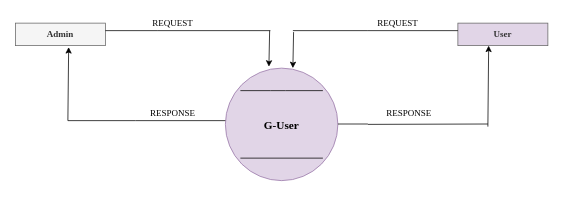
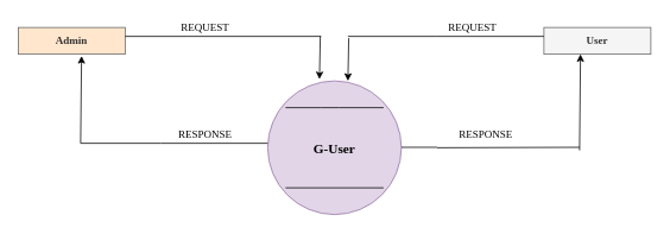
  <mxCell id="0" />
  <mxCell id="1" parent="0" />
  <mxCell id="2" value="&lt;b&gt;&lt;font style=&quot;font-size: 15px;&quot;&gt;G-User&lt;/font&gt;&lt;/b&gt;" style="ellipse;whiteSpace=wrap;html=1;aspect=fixed;labelBackgroundColor=none;fillColor=#e1d5e7;strokeColor=#9673a6;fontFamily=Lucida Console;" parent="1" vertex="1"><mxGeometry x="300" y="90" width="150" height="150" as="geometry" /></mxCell>
- <mxCell id="3" value="&lt;b style=&quot;font-size: 12px;&quot;&gt;&lt;font style=&quot;font-size: 12px;&quot;&gt;Admin&lt;/font&gt;&lt;/b&gt;" style="rounded=0;whiteSpace=wrap;html=1;labelBackgroundColor=none;fillColor=#f5f5f5;strokeColor=#666666;fontSize=12;fontColor=#333333;glass=0;strokeWidth=1;fontFamily=Lucida Console;" parent="1" vertex="1"><mxGeometry x="20" y="30" width="120" height="30" as="geometry" /></mxCell>
- <mxCell id="4" value="&lt;b style=&quot;font-size: 12px&quot;&gt;&lt;font style=&quot;font-size: 12px&quot;&gt;User&lt;/font&gt;&lt;/b&gt;" style="rounded=0;whiteSpace=wrap;html=1;labelBackgroundColor=none;fillColor=#e1d5e7;strokeColor=#666666;fontSize=12;fontColor=#333333;fontFamily=Lucida Console;" parent="1" vertex="1"><mxGeometry x="610" y="30" width="120" height="30" as="geometry" /></mxCell>
+ <mxCell id="3" value="&lt;b style=&quot;font-size: 12px;&quot;&gt;&lt;font style=&quot;font-size: 12px;&quot;&gt;Admin&lt;/font&gt;&lt;/b&gt;" style="rounded=0;whiteSpace=wrap;html=1;labelBackgroundColor=none;fillColor=#ffe6cc;strokeColor=#666666;fontSize=12;fontColor=#333333;glass=0;strokeWidth=1;fontFamily=Lucida Console;" parent="1" vertex="1"><mxGeometry x="20" y="30" width="120" height="30" as="geometry" /></mxCell>
+ <mxCell id="4" value="&lt;b style=&quot;font-size: 12px&quot;&gt;&lt;font style=&quot;font-size: 12px&quot;&gt;User&lt;/font&gt;&lt;/b&gt;" style="rounded=0;whiteSpace=wrap;html=1;labelBackgroundColor=none;fillColor=#f5f5f5;strokeColor=#666666;fontSize=12;fontColor=#333333;fontFamily=Lucida Console;" parent="1" vertex="1"><mxGeometry x="610" y="30" width="120" height="30" as="geometry" /></mxCell>
  <mxCell id="5" value="" style="endArrow=none;html=1;fontSize=12;fontColor=#FF0000;" parent="1" edge="1"><mxGeometry width="50" height="50" relative="1" as="geometry"><mxPoint x="320" y="120" as="sourcePoint" /><mxPoint x="430" y="120" as="targetPoint" /><Array as="points"><mxPoint x="370" y="120" /></Array></mxGeometry></mxCell>
  <mxCell id="6" value="" style="endArrow=none;html=1;fontSize=12;fontColor=#FF0000;" parent="1" edge="1"><mxGeometry width="50" height="50" relative="1" as="geometry"><mxPoint x="320" y="210" as="sourcePoint" /><mxPoint x="430" y="210" as="targetPoint" /></mxGeometry></mxCell>
  <mxCell id="7" value="" style="endArrow=none;html=1;fontSize=12;fontColor=#FF0000;" parent="1" edge="1"><mxGeometry width="50" height="50" relative="1" as="geometry"><mxPoint x="210" y="40" as="sourcePoint" /><mxPoint x="360" y="40" as="targetPoint" /></mxGeometry></mxCell>
  <mxCell id="8" value="" style="endArrow=classic;html=1;fontSize=12;fontColor=#FF0000;entryX=0.387;entryY=-0.013;entryDx=0;entryDy=0;entryPerimeter=0;" parent="1" target="2" edge="1"><mxGeometry width="50" height="50" relative="1" as="geometry"><mxPoint x="359" y="40" as="sourcePoint" /><mxPoint x="409" y="-10" as="targetPoint" /></mxGeometry></mxCell>
  <mxCell id="9" value="" style="endArrow=none;html=1;fontSize=12;fontColor=#FF0000;" parent="1" edge="1"><mxGeometry width="50" height="50" relative="1" as="geometry"><mxPoint x="490" y="40" as="sourcePoint" /><mxPoint x="610" y="40" as="targetPoint" /></mxGeometry></mxCell>
  <mxCell id="10" value="" style="endArrow=classic;html=1;fontSize=12;fontColor=#FF0000;entryX=0.387;entryY=-0.013;entryDx=0;entryDy=0;entryPerimeter=0;" parent="1" edge="1"><mxGeometry width="50" height="50" relative="1" as="geometry"><mxPoint x="390.95" y="41.95" as="sourcePoint" /><mxPoint x="390" y="90" as="targetPoint" /></mxGeometry></mxCell>
  <mxCell id="11" value="" style="endArrow=none;html=1;fontSize=12;fontColor=#FF0000;" parent="1" edge="1"><mxGeometry width="50" height="50" relative="1" as="geometry"><mxPoint x="180" y="160" as="sourcePoint" /><mxPoint x="300" y="160" as="targetPoint" /></mxGeometry></mxCell>
  <mxCell id="12" value="" style="endArrow=classic;html=1;fontSize=12;fontColor=#FF0000;entryX=0.592;entryY=1.067;entryDx=0;entryDy=0;entryPerimeter=0;" parent="1" target="3" edge="1"><mxGeometry width="50" height="50" relative="1" as="geometry"><mxPoint x="90" y="160" as="sourcePoint" /><mxPoint x="140" y="110" as="targetPoint" /></mxGeometry></mxCell>
  <mxCell id="13" value="" style="endArrow=none;html=1;fontSize=12;fontColor=#FF0000;" parent="1" edge="1"><mxGeometry width="50" height="50" relative="1" as="geometry"><mxPoint x="490" y="165" as="sourcePoint" /><mxPoint x="650" y="164.5" as="targetPoint" /></mxGeometry></mxCell>
  <mxCell id="14" value="" style="endArrow=classic;html=1;fontSize=12;fontColor=#FF0000;entryX=0.342;entryY=1;entryDx=0;entryDy=0;entryPerimeter=0;" parent="1" target="4" edge="1"><mxGeometry width="50" height="50" relative="1" as="geometry"><mxPoint x="650" y="167.99" as="sourcePoint" /><mxPoint x="651.04" y="70" as="targetPoint" /></mxGeometry></mxCell>
  <mxCell id="15" value="" style="endArrow=none;html=1;fontSize=12;fontColor=#FF0000;" parent="1" edge="1"><mxGeometry width="50" height="50" relative="1" as="geometry"><mxPoint x="140" y="40" as="sourcePoint" /><mxPoint x="210" y="40" as="targetPoint" /></mxGeometry></mxCell>
  <mxCell id="16" value="" style="endArrow=none;html=1;fontSize=12;fontColor=#FF0000;" parent="1" edge="1"><mxGeometry width="50" height="50" relative="1" as="geometry"><mxPoint x="390" y="40" as="sourcePoint" /><mxPoint x="490" y="40" as="targetPoint" /></mxGeometry></mxCell>
  <mxCell id="17" value="" style="endArrow=none;html=1;fontSize=12;fontColor=#FF0000;" parent="1" edge="1"><mxGeometry width="50" height="50" relative="1" as="geometry"><mxPoint x="90" y="160" as="sourcePoint" /><mxPoint x="180" y="160" as="targetPoint" /></mxGeometry></mxCell>
  <mxCell id="18" value="" style="endArrow=none;html=1;fontSize=12;fontColor=#FF0000;" parent="1" edge="1"><mxGeometry width="50" height="50" relative="1" as="geometry"><mxPoint x="450" y="164.5" as="sourcePoint" /><mxPoint x="490" y="164.5" as="targetPoint" /></mxGeometry></mxCell>
  <mxCell id="19" value="REQUEST" style="text;html=1;strokeColor=none;fillColor=none;align=center;verticalAlign=middle;whiteSpace=wrap;rounded=0;labelBackgroundColor=none;fontSize=12;fontFamily=Lucida Console;" parent="1" vertex="1"><mxGeometry x="200" y="20" width="60" height="20" as="geometry" /></mxCell>
  <mxCell id="20" value="RESPONSE" style="text;html=1;strokeColor=none;fillColor=none;align=center;verticalAlign=middle;whiteSpace=wrap;rounded=0;labelBackgroundColor=none;fontSize=12;fontFamily=Lucida Console;" parent="1" vertex="1"><mxGeometry x="215" y="140" width="30" height="20" as="geometry" /></mxCell>
  <mxCell id="21" value="REQUEST" style="text;html=1;strokeColor=none;fillColor=none;align=center;verticalAlign=middle;whiteSpace=wrap;rounded=0;labelBackgroundColor=none;fontSize=12;fontFamily=Lucida Console;" parent="1" vertex="1"><mxGeometry x="500" y="20" width="60" height="20" as="geometry" /></mxCell>
  <mxCell id="22" value="RESPONSE" style="text;html=1;strokeColor=none;fillColor=none;align=center;verticalAlign=middle;whiteSpace=wrap;rounded=0;labelBackgroundColor=none;fontSize=12;fontFamily=Lucida Console;" parent="1" vertex="1"><mxGeometry x="530" y="140" width="30" height="20" as="geometry" /></mxCell>
